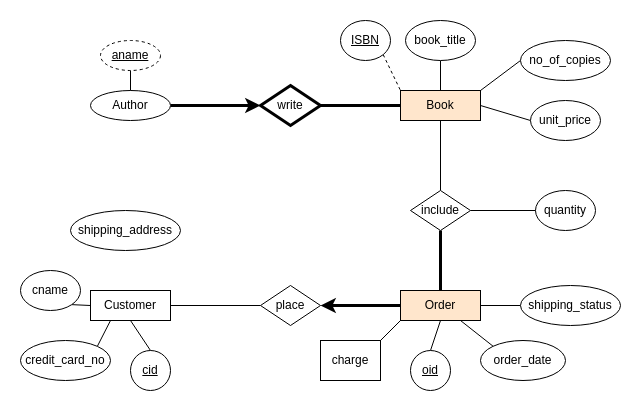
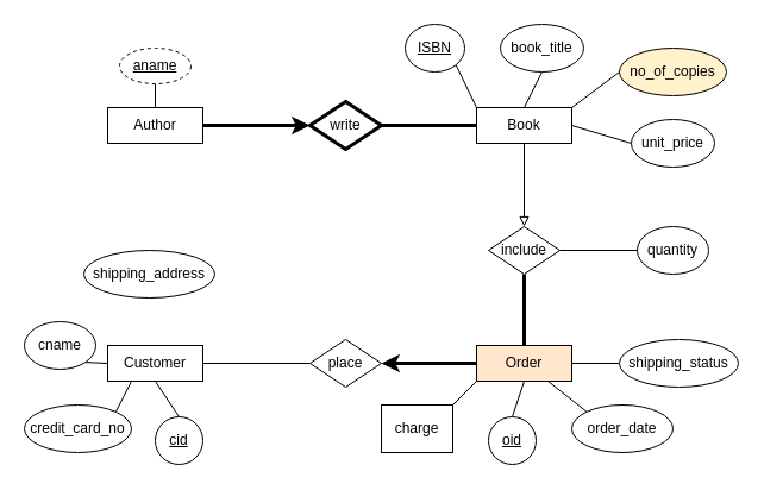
  <mxCell id="0" />
  <mxCell id="1" parent="0" />
  <mxCell id="2" style="edgeStyle=orthogonalEdgeStyle;rounded=0;orthogonalLoop=1;jettySize=auto;html=1;exitX=1;exitY=0.5;exitDx=0;exitDy=0;entryX=0;entryY=0.5;entryDx=0;entryDy=0;strokeWidth=3;" edge="1" parent="1" source="3" target="41"><mxGeometry relative="1" as="geometry" /></mxCell>
- <mxCell id="3" value="Author" style="ellipse;whiteSpace=wrap;html=1;" vertex="1" parent="1"><mxGeometry x="90" y="90" width="80" height="30" as="geometry" /></mxCell>
- <mxCell id="4" style="edgeStyle=orthogonalEdgeStyle;rounded=0;orthogonalLoop=1;jettySize=auto;html=1;exitX=0.5;exitY=1;exitDx=0;exitDy=0;entryX=0.5;entryY=0;entryDx=0;entryDy=0;endArrow=none;endFill=0;strokeWidth=1;" edge="1" parent="1" source="5" target="38"><mxGeometry relative="1" as="geometry" /></mxCell>
- <mxCell id="5" value="Book" style="rounded=0;whiteSpace=wrap;html=1;fillColor=#ffe6cc;" vertex="1" parent="1"><mxGeometry x="400" y="90" width="80" height="30" as="geometry" /></mxCell>
+ <mxCell id="3" value="Author" style="rounded=0;whiteSpace=wrap;html=1;" vertex="1" parent="1"><mxGeometry x="90" y="90" width="80" height="30" as="geometry" /></mxCell>
+ <mxCell id="4" style="edgeStyle=orthogonalEdgeStyle;rounded=0;orthogonalLoop=1;jettySize=auto;html=1;exitX=0.5;exitY=1;exitDx=0;exitDy=0;entryX=0.5;entryY=0;entryDx=0;entryDy=0;endArrow=block;endFill=0;strokeWidth=1;" edge="1" parent="1" source="5" target="38"><mxGeometry relative="1" as="geometry" /></mxCell>
+ <mxCell id="5" value="Book" style="rounded=0;whiteSpace=wrap;html=1;" vertex="1" parent="1"><mxGeometry x="400" y="90" width="80" height="30" as="geometry" /></mxCell>
  <mxCell id="6" style="edgeStyle=orthogonalEdgeStyle;rounded=0;orthogonalLoop=1;jettySize=auto;html=1;exitX=0;exitY=0.5;exitDx=0;exitDy=0;entryX=1;entryY=0.5;entryDx=0;entryDy=0;endArrow=classic;endFill=1;strokeWidth=3;" edge="1" parent="1" source="7" target="39"><mxGeometry relative="1" as="geometry" /></mxCell>
  <mxCell id="7" value="Order" style="rounded=0;whiteSpace=wrap;html=1;fillColor=#ffe6cc;" vertex="1" parent="1"><mxGeometry x="400" y="290" width="80" height="30" as="geometry" /></mxCell>
  <mxCell id="8" style="edgeStyle=orthogonalEdgeStyle;rounded=0;orthogonalLoop=1;jettySize=auto;html=1;exitX=1;exitY=0.5;exitDx=0;exitDy=0;entryX=0;entryY=0.5;entryDx=0;entryDy=0;endArrow=none;endFill=0;strokeWidth=1;" edge="1" parent="1" source="9" target="39"><mxGeometry relative="1" as="geometry" /></mxCell>
  <mxCell id="9" value="Customer" style="rounded=0;whiteSpace=wrap;html=1;" vertex="1" parent="1"><mxGeometry x="90" y="290" width="80" height="30" as="geometry" /></mxCell>
  <mxCell id="10" style="edgeStyle=orthogonalEdgeStyle;rounded=0;orthogonalLoop=1;jettySize=auto;html=1;exitX=0.5;exitY=1;exitDx=0;exitDy=0;entryX=0.5;entryY=0;entryDx=0;entryDy=0;endArrow=none;endFill=0;strokeWidth=1;" edge="1" parent="1" source="11" target="3"><mxGeometry relative="1" as="geometry" /></mxCell>
  <mxCell id="11" value="&lt;u&gt;aname&lt;/u&gt;" style="ellipse;whiteSpace=wrap;html=1;dashed=1;" vertex="1" parent="1"><mxGeometry x="100" y="40" width="60" height="30" as="geometry" /></mxCell>
- <mxCell id="12" style="rounded=0;orthogonalLoop=1;jettySize=auto;html=1;exitX=1;exitY=1;exitDx=0;exitDy=0;entryX=0;entryY=0;entryDx=0;entryDy=0;endArrow=none;endFill=0;strokeWidth=1;dashed=1;" edge="1" parent="1" source="13" target="5"><mxGeometry relative="1" as="geometry" /></mxCell>
+ <mxCell id="12" style="rounded=0;orthogonalLoop=1;jettySize=auto;html=1;exitX=1;exitY=1;exitDx=0;exitDy=0;entryX=0;entryY=0;entryDx=0;entryDy=0;endArrow=none;endFill=0;strokeWidth=1;" edge="1" parent="1" source="13" target="5"><mxGeometry relative="1" as="geometry" /></mxCell>
  <mxCell id="13" value="&lt;u&gt;ISBN&lt;/u&gt;" style="ellipse;whiteSpace=wrap;html=1;" vertex="1" parent="1"><mxGeometry x="340" y="20" width="50" height="40" as="geometry" /></mxCell>
  <mxCell id="14" style="edgeStyle=none;rounded=0;orthogonalLoop=1;jettySize=auto;html=1;exitX=0.5;exitY=1;exitDx=0;exitDy=0;entryX=0.5;entryY=0;entryDx=0;entryDy=0;endArrow=none;endFill=0;strokeWidth=1;" edge="1" parent="1" source="15" target="5"><mxGeometry relative="1" as="geometry" /></mxCell>
- <mxCell id="15" value="book_title" style="ellipse;whiteSpace=wrap;html=1;" vertex="1" parent="1"><mxGeometry x="405" y="20" width="70" height="40" as="geometry" /></mxCell>
+ <mxCell id="15" value="book_title" style="ellipse;whiteSpace=wrap;html=1;" vertex="1" parent="1"><mxGeometry x="420" y="20" width="70" height="40" as="geometry" /></mxCell>
  <mxCell id="16" style="edgeStyle=none;rounded=0;orthogonalLoop=1;jettySize=auto;html=1;exitX=0;exitY=0.5;exitDx=0;exitDy=0;entryX=1;entryY=0.5;entryDx=0;entryDy=0;endArrow=none;endFill=0;strokeWidth=1;" edge="1" parent="1" source="17" target="5"><mxGeometry relative="1" as="geometry" /></mxCell>
  <mxCell id="17" value="unit_price" style="ellipse;whiteSpace=wrap;html=1;" vertex="1" parent="1"><mxGeometry x="530" y="100" width="70" height="40" as="geometry" /></mxCell>
  <mxCell id="18" style="edgeStyle=none;rounded=0;orthogonalLoop=1;jettySize=auto;html=1;exitX=0;exitY=0.5;exitDx=0;exitDy=0;entryX=1;entryY=0;entryDx=0;entryDy=0;endArrow=none;endFill=0;strokeWidth=1;" edge="1" parent="1" source="19" target="5"><mxGeometry relative="1" as="geometry" /></mxCell>
- <mxCell id="19" value="no_of_copies" style="ellipse;whiteSpace=wrap;html=1;" vertex="1" parent="1"><mxGeometry x="520" y="40" width="90" height="40" as="geometry" /></mxCell>
+ <mxCell id="19" value="no_of_copies" style="ellipse;whiteSpace=wrap;html=1;fillColor=#fff2cc;" vertex="1" parent="1"><mxGeometry x="520" y="40" width="90" height="40" as="geometry" /></mxCell>
  <mxCell id="20" style="edgeStyle=none;rounded=0;orthogonalLoop=1;jettySize=auto;html=1;exitX=0.5;exitY=0;exitDx=0;exitDy=0;endArrow=none;endFill=0;strokeWidth=1;entryX=0.5;entryY=1;entryDx=0;entryDy=0;" edge="1" parent="1" source="21" target="9"><mxGeometry relative="1" as="geometry"><mxPoint x="150" y="323" as="targetPoint" /></mxGeometry></mxCell>
  <mxCell id="21" value="&lt;u&gt;cid&lt;/u&gt;" style="ellipse;whiteSpace=wrap;html=1;" vertex="1" parent="1"><mxGeometry x="130" y="350" width="40" height="40" as="geometry" /></mxCell>
  <mxCell id="22" style="edgeStyle=none;rounded=0;orthogonalLoop=1;jettySize=auto;html=1;exitX=1;exitY=1;exitDx=0;exitDy=0;entryX=0;entryY=0.5;entryDx=0;entryDy=0;endArrow=none;endFill=0;strokeWidth=1;" edge="1" parent="1" source="23" target="9"><mxGeometry relative="1" as="geometry" /></mxCell>
  <mxCell id="23" value="cname" style="ellipse;whiteSpace=wrap;html=1;" vertex="1" parent="1"><mxGeometry x="20" y="270" width="60" height="40" as="geometry" /></mxCell>
  <mxCell id="24" value="shipping_address" style="ellipse;whiteSpace=wrap;html=1;" vertex="1" parent="1"><mxGeometry x="70" y="210" width="110" height="40" as="geometry" /></mxCell>
  <mxCell id="25" style="edgeStyle=none;rounded=0;orthogonalLoop=1;jettySize=auto;html=1;exitX=1;exitY=0;exitDx=0;exitDy=0;entryX=0.25;entryY=1;entryDx=0;entryDy=0;endArrow=none;endFill=0;strokeWidth=1;" edge="1" parent="1" source="26" target="9"><mxGeometry relative="1" as="geometry" /></mxCell>
  <mxCell id="26" value="credit_card_no" style="ellipse;whiteSpace=wrap;html=1;" vertex="1" parent="1"><mxGeometry x="20" y="340" width="90" height="40" as="geometry" /></mxCell>
  <mxCell id="27" style="edgeStyle=none;rounded=0;orthogonalLoop=1;jettySize=auto;html=1;exitX=0.5;exitY=0;exitDx=0;exitDy=0;entryX=0.5;entryY=1;entryDx=0;entryDy=0;endArrow=none;endFill=0;strokeWidth=1;" edge="1" parent="1" source="28" target="7"><mxGeometry relative="1" as="geometry" /></mxCell>
  <mxCell id="28" value="&lt;u&gt;oid&lt;/u&gt;" style="ellipse;whiteSpace=wrap;html=1;" vertex="1" parent="1"><mxGeometry x="410" y="350" width="40" height="40" as="geometry" /></mxCell>
  <mxCell id="29" style="edgeStyle=none;rounded=0;orthogonalLoop=1;jettySize=auto;html=1;exitX=0;exitY=0;exitDx=0;exitDy=0;entryX=0.75;entryY=1;entryDx=0;entryDy=0;endArrow=none;endFill=0;strokeWidth=1;" edge="1" parent="1" source="30" target="7"><mxGeometry relative="1" as="geometry" /></mxCell>
  <mxCell id="30" value="order_date" style="ellipse;whiteSpace=wrap;html=1;" vertex="1" parent="1"><mxGeometry x="480" y="340" width="85" height="40" as="geometry" /></mxCell>
  <mxCell id="31" value="quantity" style="ellipse;whiteSpace=wrap;html=1;" vertex="1" parent="1"><mxGeometry x="535" y="190" width="60" height="40" as="geometry" /></mxCell>
  <mxCell id="32" style="edgeStyle=none;rounded=0;orthogonalLoop=1;jettySize=auto;html=1;exitX=1;exitY=0;exitDx=0;exitDy=0;entryX=0;entryY=1;entryDx=0;entryDy=0;endArrow=none;endFill=0;strokeWidth=1;" edge="1" parent="1" source="33" target="7"><mxGeometry relative="1" as="geometry" /></mxCell>
  <mxCell id="33" value="charge" style="whiteSpace=wrap;html=1;rounded=0;" vertex="1" parent="1"><mxGeometry x="320" y="340" width="60" height="40" as="geometry" /></mxCell>
  <mxCell id="34" style="edgeStyle=none;rounded=0;orthogonalLoop=1;jettySize=auto;html=1;exitX=0;exitY=0.5;exitDx=0;exitDy=0;entryX=1;entryY=0.5;entryDx=0;entryDy=0;endArrow=none;endFill=0;strokeWidth=1;" edge="1" parent="1" source="35" target="7"><mxGeometry relative="1" as="geometry" /></mxCell>
  <mxCell id="35" value="shipping_status" style="ellipse;whiteSpace=wrap;html=1;" vertex="1" parent="1"><mxGeometry x="520" y="285" width="100" height="40" as="geometry" /></mxCell>
  <mxCell id="36" style="edgeStyle=orthogonalEdgeStyle;rounded=0;orthogonalLoop=1;jettySize=auto;html=1;exitX=0.5;exitY=1;exitDx=0;exitDy=0;entryX=0.5;entryY=0;entryDx=0;entryDy=0;endArrow=none;endFill=0;strokeWidth=3;" edge="1" parent="1" source="38" target="7"><mxGeometry relative="1" as="geometry" /></mxCell>
  <mxCell id="37" style="edgeStyle=orthogonalEdgeStyle;rounded=0;orthogonalLoop=1;jettySize=auto;html=1;exitX=1;exitY=0.5;exitDx=0;exitDy=0;entryX=0;entryY=0.5;entryDx=0;entryDy=0;endArrow=none;endFill=0;strokeWidth=1;" edge="1" parent="1" source="38" target="31"><mxGeometry relative="1" as="geometry" /></mxCell>
  <mxCell id="38" value="include" style="rhombus;whiteSpace=wrap;html=1;" vertex="1" parent="1"><mxGeometry x="410" y="190" width="60" height="40" as="geometry" /></mxCell>
  <mxCell id="39" value="place" style="rhombus;whiteSpace=wrap;html=1;" vertex="1" parent="1"><mxGeometry x="260" y="285" width="60" height="40" as="geometry" /></mxCell>
  <mxCell id="40" style="edgeStyle=orthogonalEdgeStyle;rounded=0;orthogonalLoop=1;jettySize=auto;html=1;exitX=1;exitY=0.5;exitDx=0;exitDy=0;entryX=0;entryY=0.5;entryDx=0;entryDy=0;strokeWidth=3;endArrow=none;endFill=0;" edge="1" parent="1" source="41" target="5"><mxGeometry relative="1" as="geometry" /></mxCell>
  <mxCell id="41" value="write" style="rhombus;whiteSpace=wrap;html=1;strokeWidth=3;" vertex="1" parent="1"><mxGeometry x="260" y="85" width="60" height="40" as="geometry" /></mxCell>
